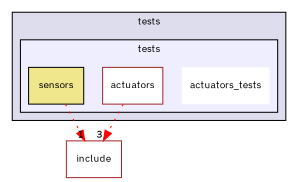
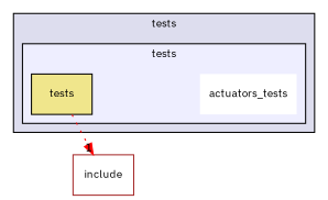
  digraph {
    compound=true
    fontname="IBM Plex Sans"
    node [color=brown fillcolor=white fontname="IBM Plex Sans" fontsize=10 shape=box style=filled]
    edge [color=red fontname="IBM Plex Sans" labeldistance=1.5 labelfontname=Helvetica labelfontsize=10 style=dotted]
    n1 [label=actuators_tests shape=plaintext]
-   n2 [label=actuators]
-   n3 [color=black fillcolor=khaki label=sensors]
+   n3 [color=black fillcolor=khaki label=tests]
    n4 [label=include]
    subgraph cluster_1 {
      bgcolor="#ddddee"
      fontsize=10
      label=tests
      pencolor=black
      subgraph cluster_2 {
        bgcolor="#eeeeff"
        fontsize=10
        label=tests
        pencolor=black
        n1
-       n2
        n3
      }
    }
-   n2 -> n4 [headlabel=3]
    n3 -> n4 [headlabel=1]
  }
